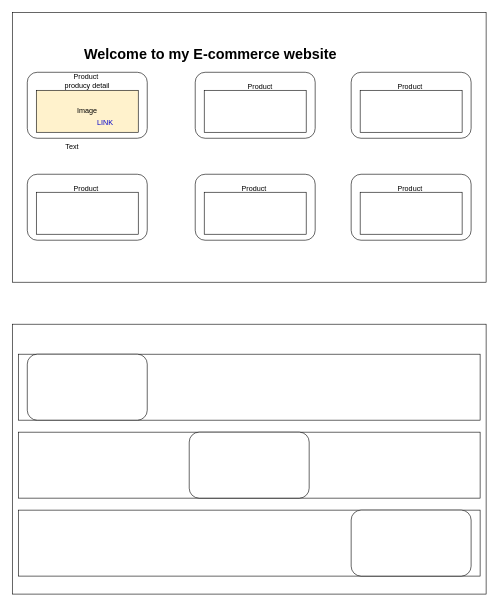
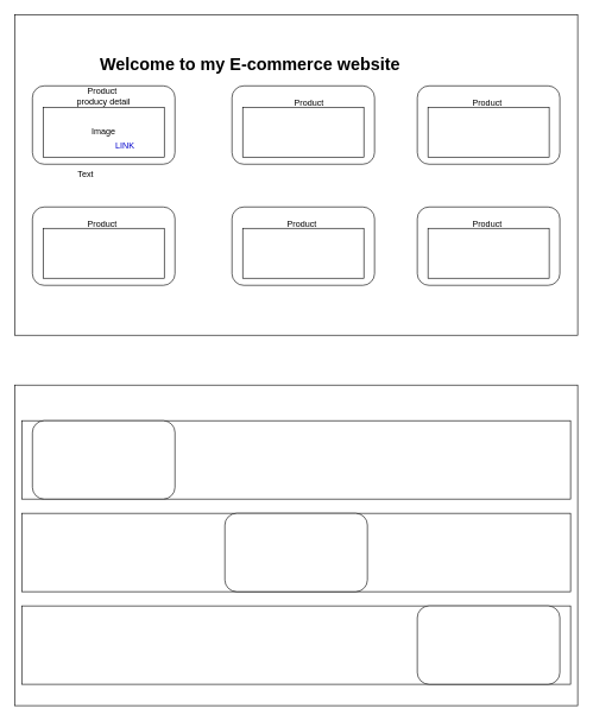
  <mxCell id="0" />
  <mxCell id="1" parent="0" />
  <mxCell id="2" value="" style="rounded=0;whiteSpace=wrap;html=1;" parent="1" vertex="1"><mxGeometry x="20" y="20" width="790" height="450" as="geometry" /></mxCell>
  <mxCell id="3" value="Welcome to my E-commerce website" style="text;strokeColor=none;fillColor=none;html=1;fontSize=24;fontStyle=1;verticalAlign=middle;align=center;" parent="1" vertex="1"><mxGeometry x="95" y="70" width="510" height="40" as="geometry" /></mxCell>
  <mxCell id="4" value="" style="rounded=1;whiteSpace=wrap;html=1;" parent="1" vertex="1"><mxGeometry x="45" y="120" width="200" height="110" as="geometry" /></mxCell>
  <mxCell id="5" value="" style="rounded=1;whiteSpace=wrap;html=1;" parent="1" vertex="1"><mxGeometry x="325" y="120" width="200" height="110" as="geometry" /></mxCell>
  <mxCell id="6" value="" style="rounded=1;whiteSpace=wrap;html=1;" parent="1" vertex="1"><mxGeometry x="585" y="120" width="200" height="110" as="geometry" /></mxCell>
  <mxCell id="7" value="" style="rounded=1;whiteSpace=wrap;html=1;" parent="1" vertex="1"><mxGeometry x="45" y="290" width="200" height="110" as="geometry" /></mxCell>
  <mxCell id="8" value="" style="rounded=1;whiteSpace=wrap;html=1;" parent="1" vertex="1"><mxGeometry x="325" y="290" width="200" height="110" as="geometry" /></mxCell>
  <mxCell id="9" value="" style="rounded=1;whiteSpace=wrap;html=1;" parent="1" vertex="1"><mxGeometry x="585" y="290" width="200" height="110" as="geometry" /></mxCell>
  <mxCell id="10" value="Product&amp;nbsp;&lt;br&gt;producy detail" style="text;html=1;strokeColor=none;fillColor=none;align=center;verticalAlign=middle;whiteSpace=wrap;rounded=0;" parent="1" vertex="1"><mxGeometry x="80" y="120" width="130" height="30" as="geometry" /></mxCell>
  <mxCell id="11" value="Product&amp;nbsp;" style="text;html=1;strokeColor=none;fillColor=none;align=center;verticalAlign=middle;whiteSpace=wrap;rounded=0;" parent="1" vertex="1"><mxGeometry x="370" y="130" width="130" height="30" as="geometry" /></mxCell>
  <mxCell id="12" value="Product&amp;nbsp;" style="text;html=1;strokeColor=none;fillColor=none;align=center;verticalAlign=middle;whiteSpace=wrap;rounded=0;" parent="1" vertex="1"><mxGeometry x="620" y="130" width="130" height="30" as="geometry" /></mxCell>
  <mxCell id="13" value="Product&amp;nbsp;" style="text;html=1;strokeColor=none;fillColor=none;align=center;verticalAlign=middle;whiteSpace=wrap;rounded=0;" parent="1" vertex="1"><mxGeometry x="80" y="300" width="130" height="30" as="geometry" /></mxCell>
  <mxCell id="14" value="Product&amp;nbsp;" style="text;html=1;strokeColor=none;fillColor=none;align=center;verticalAlign=middle;whiteSpace=wrap;rounded=0;" parent="1" vertex="1"><mxGeometry x="360" y="300" width="130" height="30" as="geometry" /></mxCell>
  <mxCell id="15" value="Product&amp;nbsp;" style="text;html=1;strokeColor=none;fillColor=none;align=center;verticalAlign=middle;whiteSpace=wrap;rounded=0;" parent="1" vertex="1"><mxGeometry x="620" y="300" width="130" height="30" as="geometry" /></mxCell>
  <mxCell id="16" value="" style="rounded=0;whiteSpace=wrap;html=1;" parent="1" vertex="1"><mxGeometry x="20" y="540" width="790" height="450" as="geometry" /></mxCell>
  <mxCell id="17" value="" style="rounded=0;whiteSpace=wrap;html=1;" parent="1" vertex="1"><mxGeometry x="30" y="590" width="770" height="110" as="geometry" /></mxCell>
  <mxCell id="18" value="" style="rounded=1;whiteSpace=wrap;html=1;" parent="1" vertex="1"><mxGeometry x="45" y="590" width="200" height="110" as="geometry" /></mxCell>
  <mxCell id="19" value="" style="rounded=0;whiteSpace=wrap;html=1;" parent="1" vertex="1"><mxGeometry x="30" y="720" width="770" height="110" as="geometry" /></mxCell>
  <mxCell id="20" value="" style="rounded=1;whiteSpace=wrap;html=1;" parent="1" vertex="1"><mxGeometry x="315" y="720" width="200" height="110" as="geometry" /></mxCell>
  <mxCell id="21" value="" style="rounded=0;whiteSpace=wrap;html=1;" parent="1" vertex="1"><mxGeometry x="30" y="850" width="770" height="110" as="geometry" /></mxCell>
  <mxCell id="22" value="" style="rounded=1;whiteSpace=wrap;html=1;" parent="1" vertex="1"><mxGeometry x="585" y="850" width="200" height="110" as="geometry" /></mxCell>
- <mxCell id="23" value="Image" style="rounded=0;whiteSpace=wrap;html=1;fillColor=#fff2cc;" vertex="1" parent="1"><mxGeometry x="60" y="150" width="170" height="70" as="geometry" /></mxCell>
+ <mxCell id="23" value="Image" style="rounded=0;whiteSpace=wrap;html=1;" vertex="1" parent="1"><mxGeometry x="60" y="150" width="170" height="70" as="geometry" /></mxCell>
  <mxCell id="24" value="" style="rounded=0;whiteSpace=wrap;html=1;" vertex="1" parent="1"><mxGeometry x="340" y="150" width="170" height="70" as="geometry" /></mxCell>
  <mxCell id="25" value="" style="rounded=0;whiteSpace=wrap;html=1;" vertex="1" parent="1"><mxGeometry x="600" y="150" width="170" height="70" as="geometry" /></mxCell>
  <mxCell id="26" value="" style="rounded=0;whiteSpace=wrap;html=1;" vertex="1" parent="1"><mxGeometry x="60" y="320" width="170" height="70" as="geometry" /></mxCell>
  <mxCell id="27" value="" style="rounded=0;whiteSpace=wrap;html=1;" vertex="1" parent="1"><mxGeometry x="340" y="320" width="170" height="70" as="geometry" /></mxCell>
  <mxCell id="28" value="" style="rounded=0;whiteSpace=wrap;html=1;" vertex="1" parent="1"><mxGeometry x="600" y="320" width="170" height="70" as="geometry" /></mxCell>
  <mxCell id="29" value="Text" style="text;html=1;strokeColor=none;fillColor=none;align=center;verticalAlign=middle;whiteSpace=wrap;rounded=0;" vertex="1" parent="1"><mxGeometry x="90" y="230" width="60" height="30" as="geometry" /></mxCell>
  <mxCell id="30" value="&lt;font color=&quot;#0000cc&quot;&gt;LINK&lt;/font&gt;" style="text;html=1;strokeColor=none;fillColor=none;align=center;verticalAlign=middle;whiteSpace=wrap;rounded=0;" vertex="1" parent="1"><mxGeometry x="150" y="195" width="50" height="20" as="geometry" /></mxCell>
